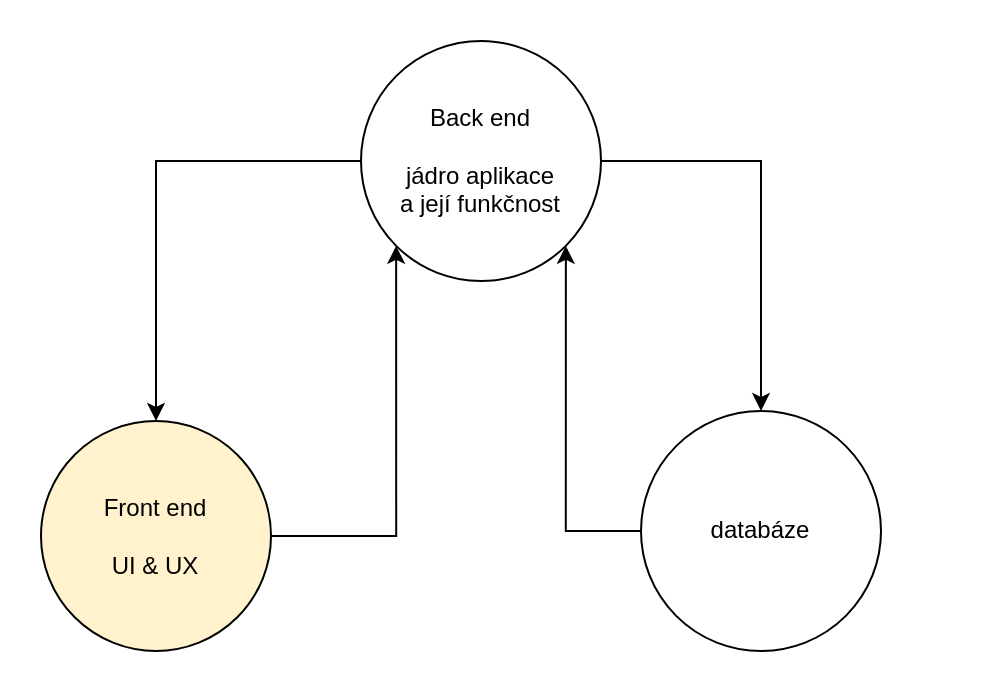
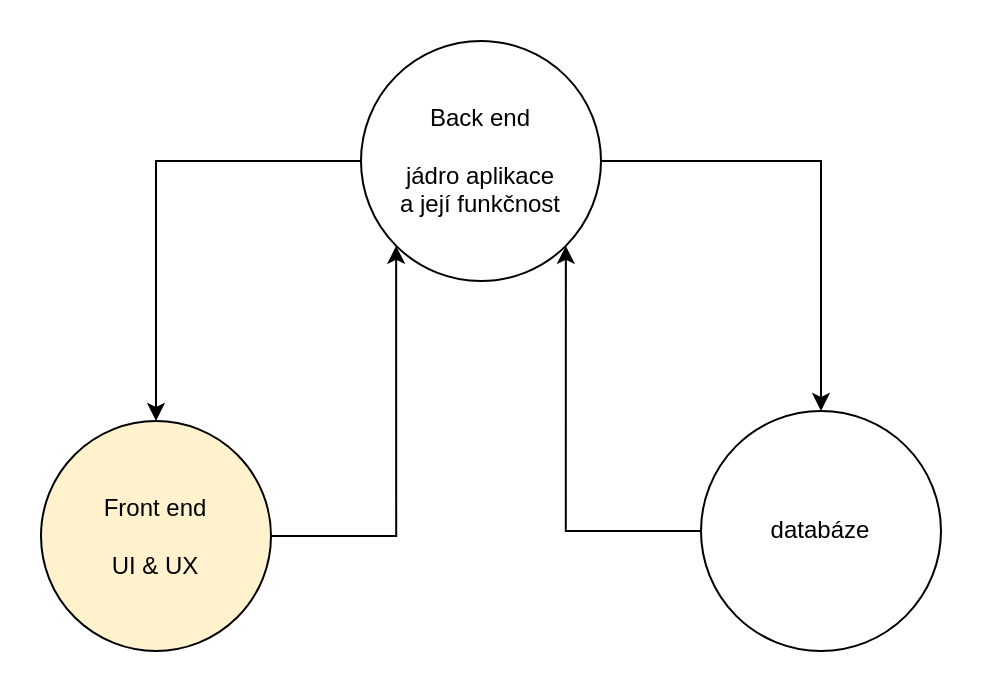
  <mxCell id="0" />
  <mxCell id="1" parent="0" />
  <mxCell id="2" style="edgeStyle=orthogonalEdgeStyle;rounded=0;orthogonalLoop=1;jettySize=auto;html=1;exitX=1;exitY=0.5;exitDx=0;exitDy=0;entryX=0.5;entryY=0;entryDx=0;entryDy=0;" edge="1" parent="1" source="4" target="6"><mxGeometry relative="1" as="geometry"><mxPoint x="410" y="80" as="targetPoint" /></mxGeometry></mxCell>
  <mxCell id="3" style="edgeStyle=orthogonalEdgeStyle;rounded=0;orthogonalLoop=1;jettySize=auto;html=1;exitX=0;exitY=0.5;exitDx=0;exitDy=0;entryX=0.5;entryY=0;entryDx=0;entryDy=0;" edge="1" parent="1" source="4" target="8"><mxGeometry relative="1" as="geometry"><mxPoint x="70" y="80" as="targetPoint" /></mxGeometry></mxCell>
  <mxCell id="4" value="Back end&lt;br&gt;&lt;br&gt;jádro aplikace&lt;br&gt;a její funkčnost" style="ellipse;whiteSpace=wrap;html=1;aspect=fixed;" vertex="1" parent="1"><mxGeometry x="180" y="20" width="120" height="120" as="geometry" /></mxCell>
  <mxCell id="5" style="edgeStyle=orthogonalEdgeStyle;rounded=0;orthogonalLoop=1;jettySize=auto;html=1;exitX=0;exitY=0.5;exitDx=0;exitDy=0;entryX=1;entryY=1;entryDx=0;entryDy=0;" edge="1" parent="1" source="6" target="4"><mxGeometry relative="1" as="geometry"><mxPoint x="280" y="265" as="targetPoint" /></mxGeometry></mxCell>
- <mxCell id="6" value="databáze" style="ellipse;whiteSpace=wrap;html=1;aspect=fixed;" vertex="1" parent="1"><mxGeometry x="320" y="205" width="120" height="120" as="geometry" /></mxCell>
+ <mxCell id="6" value="databáze" style="ellipse;whiteSpace=wrap;html=1;aspect=fixed;" vertex="1" parent="1"><mxGeometry x="350" y="205" width="120" height="120" as="geometry" /></mxCell>
  <mxCell id="7" style="edgeStyle=orthogonalEdgeStyle;rounded=0;orthogonalLoop=1;jettySize=auto;html=1;exitX=1;exitY=0.5;exitDx=0;exitDy=0;entryX=0;entryY=1;entryDx=0;entryDy=0;" edge="1" parent="1" source="8" target="4"><mxGeometry relative="1" as="geometry"><mxPoint x="220" y="268" as="targetPoint" /></mxGeometry></mxCell>
  <mxCell id="8" value="Front end&lt;br&gt;&lt;br&gt;UI &amp;amp; UX" style="ellipse;whiteSpace=wrap;html=1;aspect=fixed;fillColor=#fff2cc;" vertex="1" parent="1"><mxGeometry x="20" y="210" width="115" height="115" as="geometry" /></mxCell>
